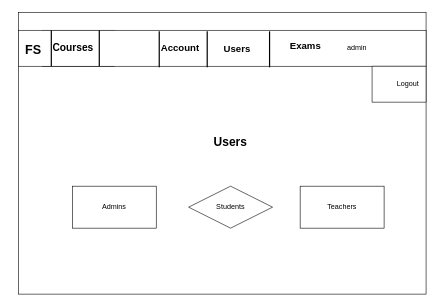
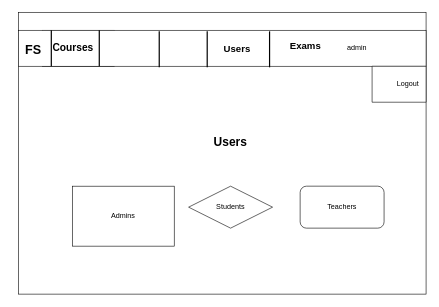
  <mxCell id="0" />
  <mxCell id="1" parent="0" />
  <mxCell id="2" value="" style="rounded=0;whiteSpace=wrap;html=1;" parent="1" vertex="1"><mxGeometry y="20" width="680" height="470" as="geometry" x="30" /></mxCell>
  <mxCell id="3" value="" style="rounded=0;whiteSpace=wrap;html=1;" parent="1" vertex="1"><mxGeometry x="70" width="120" height="60" as="geometry" y="50" /></mxCell>
  <mxCell id="4" value="" style="rounded=0;whiteSpace=wrap;html=1;" parent="1" vertex="1"><mxGeometry width="680" height="60" as="geometry" x="30" y="50" /></mxCell>
  <mxCell id="5" value="admin" style="text;html=1;strokeColor=none;fillColor=none;align=center;verticalAlign=middle;whiteSpace=wrap;rounded=0;" parent="1" vertex="1"><mxGeometry x="575" y="70" width="40" height="20" as="geometry" /></mxCell>
  <mxCell id="6" value="&lt;b&gt;&lt;font style=&quot;font-size: 17px&quot;&gt;Courses&lt;/font&gt;&lt;/b&gt;" style="text;html=1;strokeColor=none;fillColor=none;align=center;verticalAlign=middle;whiteSpace=wrap;rounded=0;" parent="1" vertex="1"><mxGeometry x="100" y="69" width="42.5" height="21" as="geometry" /></mxCell>
- <mxCell id="7" value="&lt;b style=&quot;font-size: 16px&quot;&gt;Account&lt;/b&gt;" style="text;html=1;strokeColor=none;fillColor=none;align=center;verticalAlign=middle;whiteSpace=wrap;rounded=0;" parent="1" vertex="1"><mxGeometry x="280" y="69" width="40" height="20" as="geometry" /></mxCell>
  <mxCell id="8" value="" style="verticalLabelPosition=bottom;verticalAlign=top;html=1;shape=mxgraph.basic.rect;fillColor2=none;strokeWidth=1;size=20;indent=5;" parent="1" vertex="1"><mxGeometry x="620" y="110" width="90" height="60" as="geometry" /></mxCell>
  <mxCell id="9" value="&lt;b&gt;&lt;font style=&quot;font-size: 21px&quot;&gt;FS&lt;/font&gt;&lt;/b&gt;" style="text;html=1;strokeColor=none;fillColor=none;align=center;verticalAlign=middle;whiteSpace=wrap;rounded=0;" parent="1" vertex="1"><mxGeometry x="20" y="72" width="70" height="19.5" as="geometry" /></mxCell>
  <mxCell id="10" style="edgeStyle=orthogonalEdgeStyle;rounded=0;orthogonalLoop=1;jettySize=auto;html=1;exitX=0.5;exitY=1;exitDx=0;exitDy=0;" parent="1" edge="1"><mxGeometry relative="1" as="geometry"><mxPoint x="350" y="130" as="sourcePoint" /><mxPoint x="350" y="130" as="targetPoint" /></mxGeometry></mxCell>
  <mxCell id="11" value="Logout" style="text;html=1;strokeColor=none;fillColor=none;align=center;verticalAlign=middle;whiteSpace=wrap;rounded=0;" parent="1" vertex="1"><mxGeometry x="660" y="130" width="40" height="20" as="geometry" /></mxCell>
  <mxCell id="12" value="&lt;b style=&quot;font-size: 16px&quot;&gt;Exams&lt;/b&gt;" style="text;html=1;strokeColor=none;fillColor=none;align=center;verticalAlign=middle;whiteSpace=wrap;rounded=0;" parent="1" vertex="1"><mxGeometry x="479" y="65" width="60" height="20" as="geometry" /></mxCell>
  <mxCell id="13" value="" style="line;strokeWidth=2;direction=south;html=1;" parent="1" vertex="1"><mxGeometry x="80" width="10" height="60" as="geometry" y="50" /></mxCell>
  <mxCell id="14" value="" style="line;strokeWidth=2;direction=south;html=1;" parent="1" vertex="1"><mxGeometry x="160" width="10" height="60" as="geometry" y="50" /></mxCell>
  <mxCell id="15" value="" style="line;strokeWidth=2;direction=south;html=1;" parent="1" vertex="1"><mxGeometry x="260" y="51.75" width="10" height="60" as="geometry" /></mxCell>
  <mxCell id="16" value="" style="line;strokeWidth=2;direction=south;html=1;" parent="1" vertex="1"><mxGeometry x="340" y="51.75" width="10" height="60" as="geometry" /></mxCell>
  <mxCell id="17" value="" style="line;strokeWidth=2;direction=south;html=1;" parent="1" vertex="1"><mxGeometry x="444" y="51.75" width="10" height="60" as="geometry" /></mxCell>
  <mxCell id="18" value="&lt;font style=&quot;font-size: 20px&quot;&gt;&lt;b&gt;Users&lt;/b&gt;&lt;/font&gt;" style="text;html=1;strokeColor=none;fillColor=none;align=center;verticalAlign=middle;whiteSpace=wrap;rounded=0;" parent="1" vertex="1"><mxGeometry x="339" y="200" width="90" height="70" as="geometry" /></mxCell>
- <mxCell id="19" value="Admins" style="whiteSpace=wrap;html=1;align=center;" parent="1" vertex="1"><mxGeometry x="120" y="310" width="140" height="70" as="geometry" /></mxCell>
+ <mxCell id="19" value="Admins" style="whiteSpace=wrap;html=1;align=center;" parent="1" vertex="1"><mxGeometry x="120" y="310" width="170" height="100" as="geometry" /></mxCell>
  <mxCell id="20" value="&lt;b style=&quot;font-size: 16px&quot;&gt;Users&lt;/b&gt;" style="text;html=1;strokeColor=none;fillColor=none;align=center;verticalAlign=middle;whiteSpace=wrap;rounded=0;" parent="1" vertex="1"><mxGeometry x="365" y="70" width="60" height="20" as="geometry" /></mxCell>
  <mxCell id="21" value="Students" style="rhombus;whiteSpace=wrap;html=1;align=center;" parent="1" vertex="1"><mxGeometry x="314" y="310" width="140" height="70" as="geometry" /></mxCell>
- <mxCell id="22" value="Teachers" style="whiteSpace=wrap;html=1;align=center;" parent="1" vertex="1"><mxGeometry x="500" y="310" width="140" height="70" as="geometry" /></mxCell>
+ <mxCell id="22" value="Teachers" style="whiteSpace=wrap;html=1;align=center;rounded=1;" parent="1" vertex="1"><mxGeometry x="500" y="310" width="140" height="70" as="geometry" /></mxCell>
